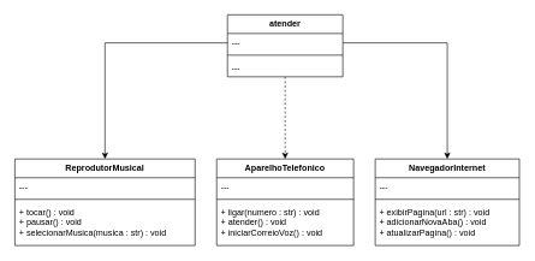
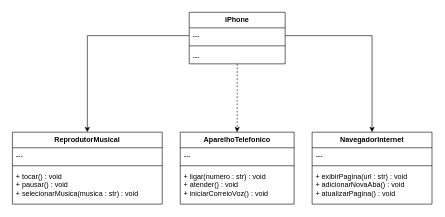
  <mxCell id="0" />
  <mxCell id="1" parent="0" />
  <mxCell id="2" style="edgeStyle=orthogonalEdgeStyle;rounded=0;orthogonalLoop=1;jettySize=auto;html=1;entryX=0.5;entryY=0;entryDx=0;entryDy=0;fontFamily=Helvetica;fontSize=12;fontColor=default;labelBackgroundColor=default;dashed=1;" edge="1" parent="1" source="3" target="11"><mxGeometry relative="1" as="geometry" /></mxCell>
- <mxCell id="3" value="&lt;div&gt;atender&lt;/div&gt;" style="swimlane;fontStyle=1;align=center;verticalAlign=top;childLayout=stackLayout;horizontal=1;startSize=26;horizontalStack=0;resizeParent=1;resizeParentMax=0;resizeLast=0;collapsible=1;marginBottom=0;whiteSpace=wrap;html=1;strokeColor=inherit;strokeWidth=1;spacingLeft=3;spacingRight=3;spacingTop=-1;fontFamily=Helvetica;fontSize=12;fontColor=default;labelBackgroundColor=default;fillColor=none;" vertex="1" parent="1"><mxGeometry x="315" y="20" width="160" height="86" as="geometry" /></mxCell>
+ <mxCell id="3" value="&lt;div&gt;iPhone&lt;/div&gt;" style="swimlane;fontStyle=1;align=center;verticalAlign=top;childLayout=stackLayout;horizontal=1;startSize=26;horizontalStack=0;resizeParent=1;resizeParentMax=0;resizeLast=0;collapsible=1;marginBottom=0;whiteSpace=wrap;html=1;strokeColor=inherit;strokeWidth=1;spacingLeft=3;spacingRight=3;spacingTop=-1;fontFamily=Helvetica;fontSize=12;fontColor=default;labelBackgroundColor=default;fillColor=none;" vertex="1" parent="1"><mxGeometry x="315" y="20" width="160" height="86" as="geometry" /></mxCell>
  <mxCell id="4" value="---" style="text;strokeColor=none;fillColor=none;align=left;verticalAlign=top;spacingLeft=4;spacingRight=4;overflow=hidden;rotatable=0;points=[[0,0.5],[1,0.5]];portConstraint=eastwest;whiteSpace=wrap;html=1;fontFamily=Helvetica;fontSize=12;fontColor=default;labelBackgroundColor=default;" vertex="1" parent="3"><mxGeometry y="26" width="160" height="26" as="geometry" /></mxCell>
  <mxCell id="5" value="" style="line;strokeWidth=1;fillColor=none;align=left;verticalAlign=middle;spacingTop=-1;spacingLeft=3;spacingRight=3;rotatable=0;labelPosition=right;points=[];portConstraint=eastwest;strokeColor=inherit;fontFamily=Helvetica;fontSize=12;fontColor=default;labelBackgroundColor=default;" vertex="1" parent="3"><mxGeometry y="52" width="160" height="8" as="geometry" /></mxCell>
  <mxCell id="6" value="---" style="text;strokeColor=none;fillColor=none;align=left;verticalAlign=top;spacingLeft=4;spacingRight=4;overflow=hidden;rotatable=0;points=[[0,0.5],[1,0.5]];portConstraint=eastwest;whiteSpace=wrap;html=1;fontFamily=Helvetica;fontSize=12;fontColor=default;labelBackgroundColor=default;" vertex="1" parent="3"><mxGeometry y="60" width="160" height="26" as="geometry" /></mxCell>
  <mxCell id="7" value="ReprodutorMusical" style="swimlane;fontStyle=1;align=center;verticalAlign=top;childLayout=stackLayout;horizontal=1;startSize=26;horizontalStack=0;resizeParent=1;resizeParentMax=0;resizeLast=0;collapsible=1;marginBottom=0;whiteSpace=wrap;html=1;strokeColor=inherit;strokeWidth=1;spacingLeft=3;spacingRight=3;spacingTop=-1;fontFamily=Helvetica;fontSize=12;fontColor=default;labelBackgroundColor=default;fillColor=none;" vertex="1" parent="1"><mxGeometry x="20" y="220" width="250" height="120" as="geometry" /></mxCell>
  <mxCell id="8" value="---" style="text;strokeColor=none;fillColor=none;align=left;verticalAlign=top;spacingLeft=4;spacingRight=4;overflow=hidden;rotatable=0;points=[[0,0.5],[1,0.5]];portConstraint=eastwest;whiteSpace=wrap;html=1;fontFamily=Helvetica;fontSize=12;fontColor=default;labelBackgroundColor=default;" vertex="1" parent="7"><mxGeometry y="26" width="250" height="26" as="geometry" /></mxCell>
  <mxCell id="9" value="" style="line;strokeWidth=1;fillColor=none;align=left;verticalAlign=middle;spacingTop=-1;spacingLeft=3;spacingRight=3;rotatable=0;labelPosition=right;points=[];portConstraint=eastwest;strokeColor=inherit;fontFamily=Helvetica;fontSize=12;fontColor=default;labelBackgroundColor=default;" vertex="1" parent="7"><mxGeometry y="52" width="250" height="8" as="geometry" /></mxCell>
  <mxCell id="10" value="&lt;div&gt;+ tocar() : void&lt;br&gt;&lt;/div&gt;&lt;div&gt;+ pausar() : void&lt;br&gt;&lt;/div&gt;&lt;div&gt;+ selecionarMusica(musica : str) : void&lt;br&gt;&lt;/div&gt;" style="text;strokeColor=none;fillColor=none;align=left;verticalAlign=top;spacingLeft=4;spacingRight=4;overflow=hidden;rotatable=0;points=[[0,0.5],[1,0.5]];portConstraint=eastwest;whiteSpace=wrap;html=1;fontFamily=Helvetica;fontSize=12;fontColor=default;labelBackgroundColor=default;" vertex="1" parent="7"><mxGeometry y="60" width="250" height="60" as="geometry" /></mxCell>
  <mxCell id="11" value="&lt;div style=&quot;display: inline-block; white-space: nowrap;&quot;&gt;&lt;span class=&quot;nodeLabel&quot;&gt;AparelhoTelefonico&lt;/span&gt;&lt;/div&gt;" style="swimlane;fontStyle=1;align=center;verticalAlign=top;childLayout=stackLayout;horizontal=1;startSize=26;horizontalStack=0;resizeParent=1;resizeParentMax=0;resizeLast=0;collapsible=1;marginBottom=0;whiteSpace=wrap;html=1;strokeColor=inherit;strokeWidth=1;spacingLeft=3;spacingRight=3;spacingTop=-1;fontFamily=Helvetica;fontSize=12;fontColor=default;labelBackgroundColor=default;fillColor=none;" vertex="1" parent="1"><mxGeometry x="300" y="220" width="190" height="120" as="geometry" /></mxCell>
  <mxCell id="12" value="---" style="text;strokeColor=none;fillColor=none;align=left;verticalAlign=top;spacingLeft=4;spacingRight=4;overflow=hidden;rotatable=0;points=[[0,0.5],[1,0.5]];portConstraint=eastwest;whiteSpace=wrap;html=1;fontFamily=Helvetica;fontSize=12;fontColor=default;labelBackgroundColor=default;" vertex="1" parent="11"><mxGeometry y="26" width="190" height="26" as="geometry" /></mxCell>
  <mxCell id="13" value="" style="line;strokeWidth=1;fillColor=none;align=left;verticalAlign=middle;spacingTop=-1;spacingLeft=3;spacingRight=3;rotatable=0;labelPosition=right;points=[];portConstraint=eastwest;strokeColor=inherit;fontFamily=Helvetica;fontSize=12;fontColor=default;labelBackgroundColor=default;" vertex="1" parent="11"><mxGeometry y="52" width="190" height="8" as="geometry" /></mxCell>
  <mxCell id="14" value="&lt;div&gt;+ ligar(numero : str) : void&lt;/div&gt;&lt;div&gt;+ atender() : void&lt;/div&gt;&lt;div&gt;+ iniciarCorreioVoz() : void&lt;br&gt;&lt;/div&gt;" style="text;strokeColor=none;fillColor=none;align=left;verticalAlign=top;spacingLeft=4;spacingRight=4;overflow=hidden;rotatable=0;points=[[0,0.5],[1,0.5]];portConstraint=eastwest;whiteSpace=wrap;html=1;fontFamily=Helvetica;fontSize=12;fontColor=default;labelBackgroundColor=default;" vertex="1" parent="11"><mxGeometry y="60" width="190" height="60" as="geometry" /></mxCell>
  <mxCell id="15" value="NavegadorInternet" style="swimlane;fontStyle=1;align=center;verticalAlign=top;childLayout=stackLayout;horizontal=1;startSize=26;horizontalStack=0;resizeParent=1;resizeParentMax=0;resizeLast=0;collapsible=1;marginBottom=0;whiteSpace=wrap;html=1;strokeColor=inherit;strokeWidth=1;spacingLeft=3;spacingRight=3;spacingTop=-1;fontFamily=Helvetica;fontSize=12;fontColor=default;labelBackgroundColor=default;fillColor=none;" vertex="1" parent="1"><mxGeometry x="520" y="220" width="200" height="120" as="geometry" /></mxCell>
  <mxCell id="16" value="---" style="text;strokeColor=none;fillColor=none;align=left;verticalAlign=top;spacingLeft=4;spacingRight=4;overflow=hidden;rotatable=0;points=[[0,0.5],[1,0.5]];portConstraint=eastwest;whiteSpace=wrap;html=1;fontFamily=Helvetica;fontSize=12;fontColor=default;labelBackgroundColor=default;" vertex="1" parent="15"><mxGeometry y="26" width="200" height="26" as="geometry" /></mxCell>
  <mxCell id="17" value="" style="line;strokeWidth=1;fillColor=none;align=left;verticalAlign=middle;spacingTop=-1;spacingLeft=3;spacingRight=3;rotatable=0;labelPosition=right;points=[];portConstraint=eastwest;strokeColor=inherit;fontFamily=Helvetica;fontSize=12;fontColor=default;labelBackgroundColor=default;" vertex="1" parent="15"><mxGeometry y="52" width="200" height="8" as="geometry" /></mxCell>
  <mxCell id="18" value="&lt;div&gt;+ exibirPagina(url : str) : void&lt;/div&gt;&lt;div&gt;+ adicionarNovaAba() : void&lt;/div&gt;+ atualizarPagina() : void" style="text;strokeColor=none;fillColor=none;align=left;verticalAlign=top;spacingLeft=4;spacingRight=4;overflow=hidden;rotatable=0;points=[[0,0.5],[1,0.5]];portConstraint=eastwest;whiteSpace=wrap;html=1;fontFamily=Helvetica;fontSize=12;fontColor=default;labelBackgroundColor=default;" vertex="1" parent="15"><mxGeometry y="60" width="200" height="60" as="geometry" /></mxCell>
  <mxCell id="19" style="edgeStyle=orthogonalEdgeStyle;rounded=0;orthogonalLoop=1;jettySize=auto;html=1;exitX=1;exitY=0.5;exitDx=0;exitDy=0;entryX=0.5;entryY=0;entryDx=0;entryDy=0;fontFamily=Helvetica;fontSize=12;fontColor=default;labelBackgroundColor=default;" edge="1" parent="1" source="4" target="15"><mxGeometry relative="1" as="geometry" /></mxCell>
  <mxCell id="20" style="edgeStyle=orthogonalEdgeStyle;rounded=0;orthogonalLoop=1;jettySize=auto;html=1;exitX=0;exitY=0.5;exitDx=0;exitDy=0;entryX=0.5;entryY=0;entryDx=0;entryDy=0;fontFamily=Helvetica;fontSize=12;fontColor=default;labelBackgroundColor=default;" edge="1" parent="1" source="4" target="7"><mxGeometry relative="1" as="geometry" /></mxCell>
